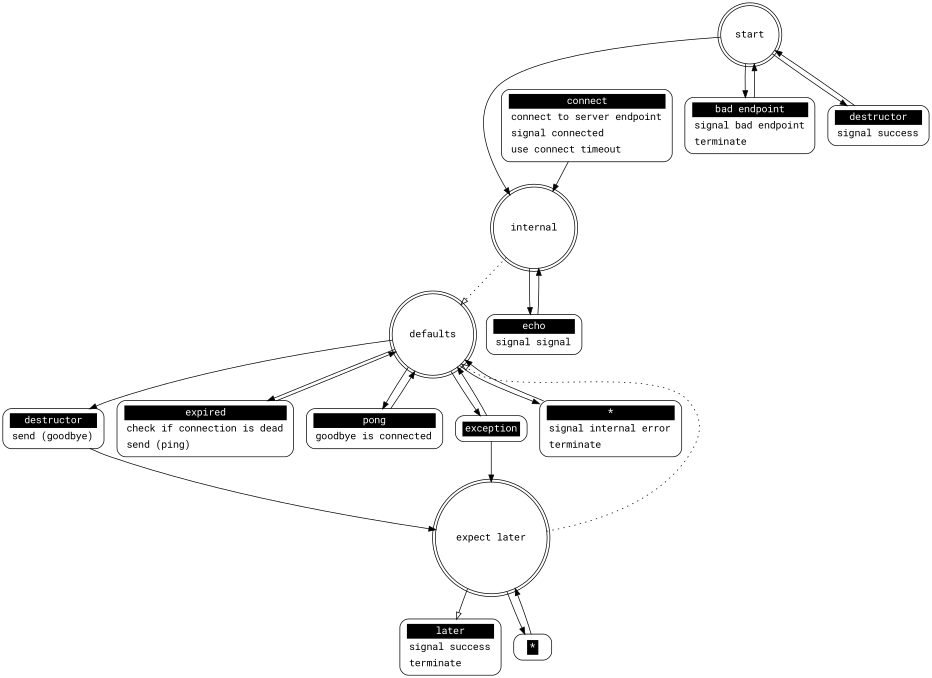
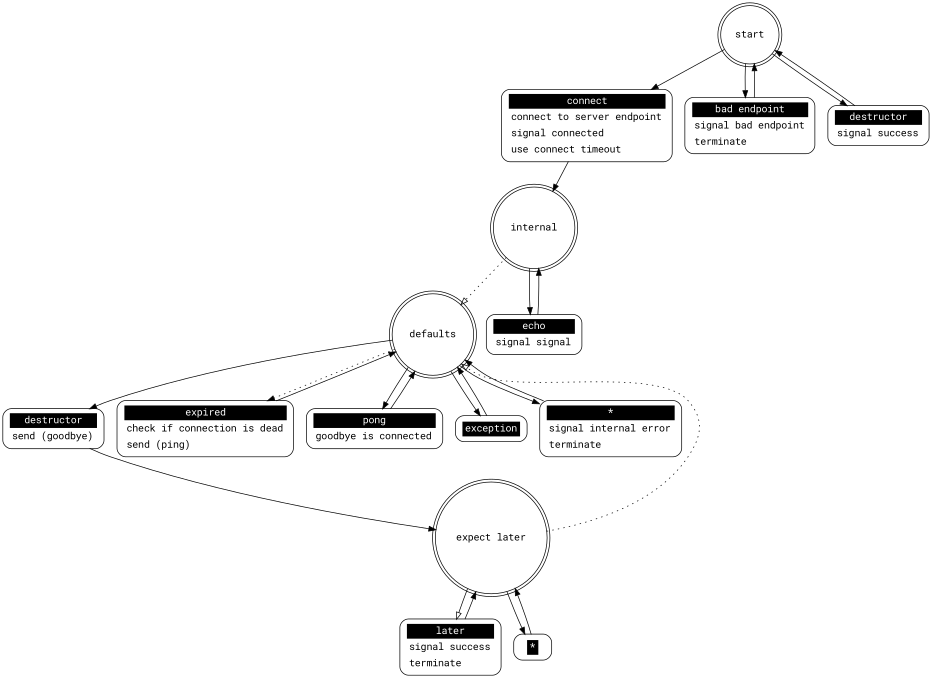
  digraph {
    fontname="Roboto Mono"
    node [fontname="Roboto Mono" shape=Mrecord style=solid]
    edge [fontname="Roboto Mono"]
    n1 [label=internal shape=doublecircle style=""]
    defaults [shape=doublecircle style=""]
    n3 [label=<<table border="0" cellborder="0" cellpadding="3" bgcolor="white"><tr><td bgcolor="black" align="center" colspan="2"><font color="white">echo</font></td></tr><tr><td align="left" port="r3">signal signal</td></tr></table>>]
    n4 [label=<<table border="0" cellborder="0" cellpadding="3" bgcolor="white"><tr><td bgcolor="black" align="center" colspan="2"><font color="white">destructor</font></td></tr><tr><td align="left" port="r3">send (goodbye)</td></tr></table>>]
    n5 [label=<<table border="0" cellborder="0" cellpadding="3" bgcolor="white"><tr><td bgcolor="black" align="center" colspan="2"><font color="white">expired</font></td></tr><tr><td align="left" port="r3">check if connection is dead</td></tr><tr><td align="left" port="r3">send (ping)</td></tr></table>>]
    n6 [label=<<table border="0" cellborder="0" cellpadding="3" bgcolor="white"><tr><td bgcolor="black" align="center" colspan="2"><font color="white">pong</font></td></tr><tr><td align="left" port="r3">goodbye is connected</td></tr></table>>]
    n7 [label=<<table border="0" cellborder="0" cellpadding="3" bgcolor="white"><tr><td bgcolor="black" align="center" colspan="2"><font color="white">exception</font></td></tr></table>>]
    n8 [label=<<table border="0" cellborder="0" cellpadding="3" bgcolor="white"><tr><td bgcolor="black" align="center" colspan="2"><font color="white">*</font></td></tr><tr><td align="left" port="r3">signal internal error</td></tr><tr><td align="left" port="r3">terminate</td></tr></table>>]
    "expect later" [shape=doublecircle style=""]
    n10 [label=<<table border="0" cellborder="0" cellpadding="3" bgcolor="white"><tr><td bgcolor="black" align="center" colspan="2"><font color="white">later</font></td></tr><tr><td align="left" port="r3">signal success</td></tr><tr><td align="left" port="r3">terminate</td></tr></table>>]
    n11 [label=<<table border="0" cellborder="0" cellpadding="3" bgcolor="white"><tr><td bgcolor="black" align="center" colspan="2"><font color="white">*</font></td></tr></table>>]
    start [shape=doublecircle style=""]
    n13 [label=<<table border="0" cellborder="0" cellpadding="3" bgcolor="white"><tr><td bgcolor="black" align="center" colspan="2"><font color="white">connect</font></td></tr><tr><td align="left" port="r3">connect to server endpoint</td></tr><tr><td align="left" port="r3">signal connected</td></tr><tr><td align="left" port="r3">use connect timeout</td></tr></table>>]
    n14 [label=<<table border="0" cellborder="0" cellpadding="3" bgcolor="white"><tr><td bgcolor="black" align="center" colspan="2"><font color="white">bad endpoint</font></td></tr><tr><td align="left" port="r3">signal bad endpoint</td></tr><tr><td align="left" port="r3">terminate</td></tr></table>>]
    n15 [label=<<table border="0" cellborder="0" cellpadding="3" bgcolor="white"><tr><td bgcolor="black" align="center" colspan="2"><font color="white">destructor</font></td></tr><tr><td align="left" port="r3">signal success</td></tr></table>>]
    n1 -> defaults [arrowhead=empty style=dotted]
    n1 -> n3
    defaults -> n4
-   defaults -> n5
+   defaults -> n5 [style=dotted]
    defaults -> n6
    defaults -> n7
    defaults -> n8
    n3 -> n1
    n4 -> "expect later"
    n5 -> defaults
    n6 -> defaults
    n7 -> defaults
    n8 -> defaults
    "expect later" -> defaults [arrowhead=empty style=dotted]
    "expect later" -> n10 [arrowhead=empty]
    "expect later" -> n11
-   n7 -> "expect later"
+   n10 -> "expect later"
    n11 -> "expect later"
-   start -> n1
+   start -> n13
    start -> n14
    start -> n15
    n13 -> n1
    n14 -> start
    n15 -> start
  }
